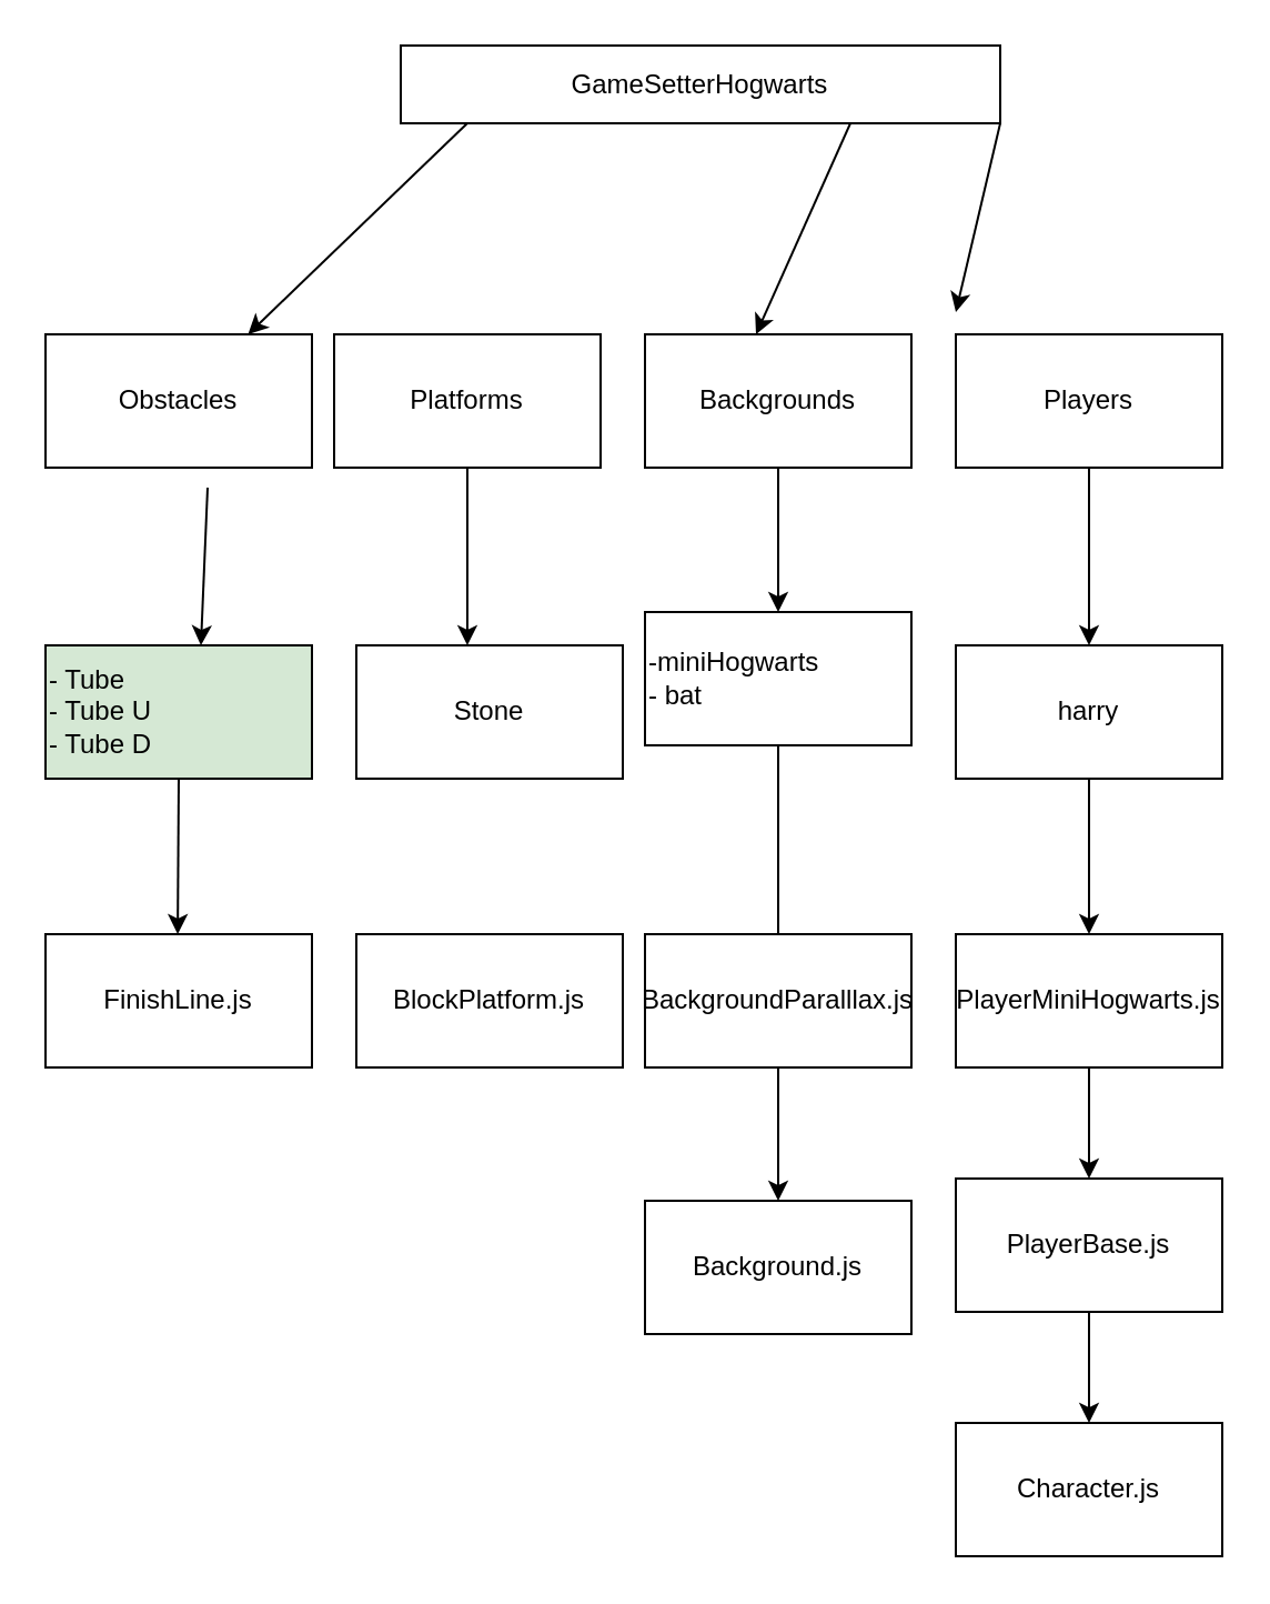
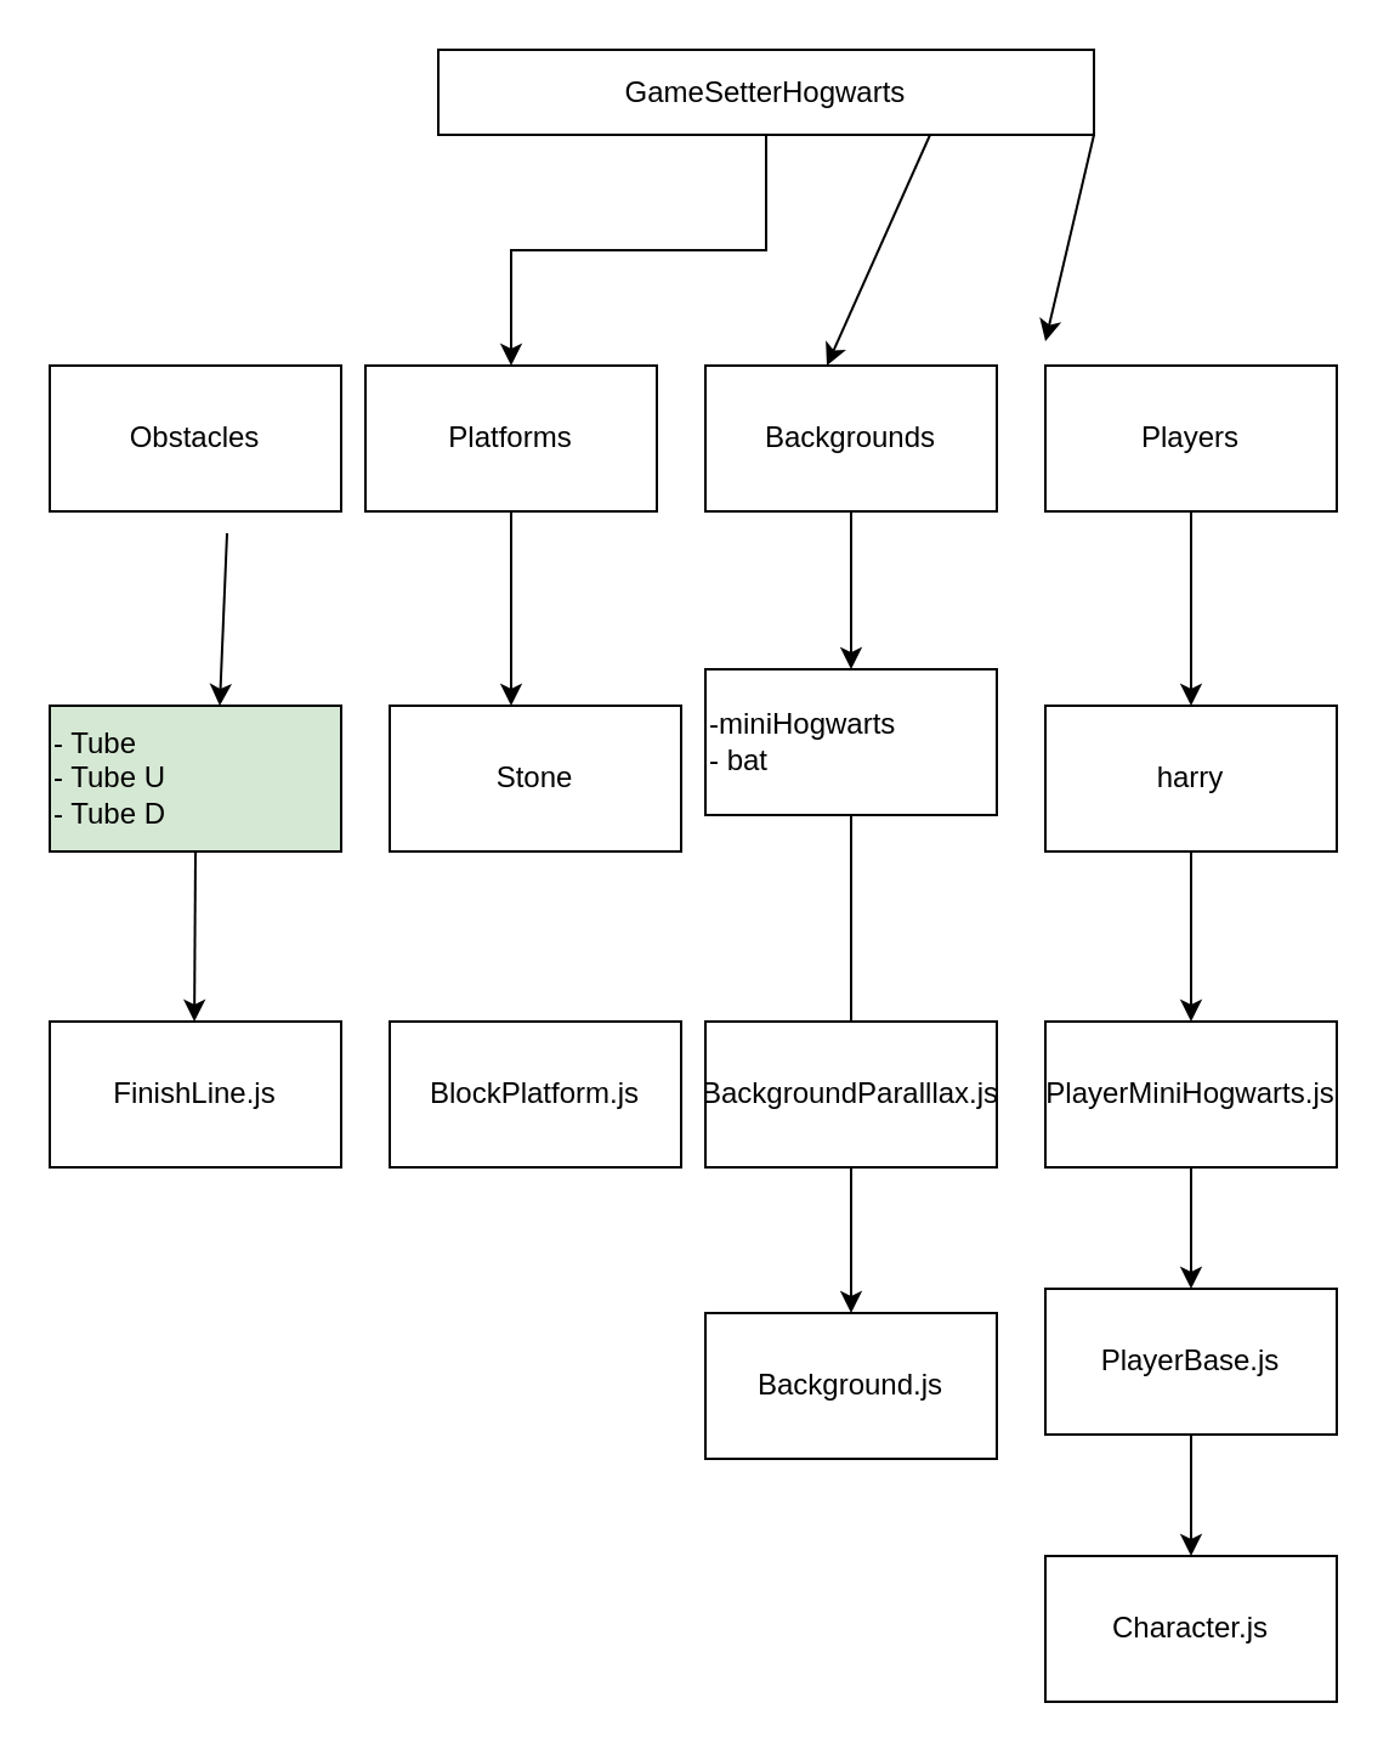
  <mxCell id="0" />
  <mxCell id="1" parent="0" />
+ <mxCell id="2" style="edgeStyle=orthogonalEdgeStyle;rounded=0;orthogonalLoop=1;jettySize=auto;html=1;exitX=0.5;exitY=1;exitDx=0;exitDy=0;" edge="1" parent="1" source="3" target="10"><mxGeometry relative="1" as="geometry"><mxPoint x="210.308" y="150" as="targetPoint" /></mxGeometry></mxCell>
  <mxCell id="3" value="GameSetterHogwarts" style="rounded=0;whiteSpace=wrap;html=1;" vertex="1" parent="1"><mxGeometry x="180" y="20" width="270" height="35" as="geometry" /></mxCell>
- <mxCell id="4" value="" style="endArrow=classic;html=1;rounded=0;exitX=0.111;exitY=1;exitDx=0;exitDy=0;exitPerimeter=0;" edge="1" parent="1" source="3" target="5"><mxGeometry width="50" height="50" relative="1" as="geometry"><mxPoint x="130" y="90" as="sourcePoint" /><mxPoint x="90" y="150" as="targetPoint" /></mxGeometry></mxCell>
  <mxCell id="5" value="Obstacles" style="rounded=0;whiteSpace=wrap;html=1;" vertex="1" parent="1"><mxGeometry x="20" y="150" width="120" height="60" as="geometry" /></mxCell>
  <mxCell id="6" value="" style="endArrow=classic;html=1;rounded=0;" edge="1" parent="1"><mxGeometry width="50" height="50" relative="1" as="geometry"><mxPoint x="93" y="219" as="sourcePoint" /><mxPoint x="90" y="290" as="targetPoint" /></mxGeometry></mxCell>
  <mxCell id="7" style="edgeStyle=orthogonalEdgeStyle;rounded=0;orthogonalLoop=1;jettySize=auto;html=1;exitX=0.5;exitY=1;exitDx=0;exitDy=0;" edge="1" parent="1" source="8"><mxGeometry relative="1" as="geometry"><mxPoint x="79.538" y="420" as="targetPoint" /></mxGeometry></mxCell>
  <mxCell id="8" value="- Tube&amp;nbsp;&lt;div&gt;- Tube U&lt;/div&gt;&lt;div&gt;- Tube D&lt;/div&gt;" style="rounded=0;whiteSpace=wrap;html=1;align=left;fillColor=#d5e8d4;" vertex="1" parent="1"><mxGeometry x="20" y="290" width="120" height="60" as="geometry" /></mxCell>
  <mxCell id="9" value="FinishLine.js" style="rounded=0;whiteSpace=wrap;html=1;" vertex="1" parent="1"><mxGeometry x="20" y="420" width="120" height="60" as="geometry" /></mxCell>
  <mxCell id="10" value="Platforms" style="rounded=0;whiteSpace=wrap;html=1;" vertex="1" parent="1"><mxGeometry x="149.998" y="150" width="120" height="60" as="geometry" /></mxCell>
  <mxCell id="11" value="" style="endArrow=classic;html=1;rounded=0;exitX=0.5;exitY=1;exitDx=0;exitDy=0;" edge="1" parent="1" source="10"><mxGeometry width="50" height="50" relative="1" as="geometry"><mxPoint x="220" y="350" as="sourcePoint" /><mxPoint x="210" y="290" as="targetPoint" /></mxGeometry></mxCell>
  <mxCell id="12" value="Stone" style="rounded=0;whiteSpace=wrap;html=1;" vertex="1" parent="1"><mxGeometry x="160" y="290" width="120" height="60" as="geometry" /></mxCell>
  <mxCell id="13" value="BlockPlatform.js" style="rounded=0;whiteSpace=wrap;html=1;" vertex="1" parent="1"><mxGeometry x="159.998" y="420" width="120" height="60" as="geometry" /></mxCell>
  <mxCell id="14" value="" style="endArrow=classic;html=1;rounded=0;exitX=0.75;exitY=1;exitDx=0;exitDy=0;" edge="1" parent="1" source="3"><mxGeometry width="50" height="50" relative="1" as="geometry"><mxPoint x="310" y="90" as="sourcePoint" /><mxPoint x="340" y="150" as="targetPoint" /></mxGeometry></mxCell>
  <mxCell id="15" style="edgeStyle=orthogonalEdgeStyle;rounded=0;orthogonalLoop=1;jettySize=auto;html=1;" edge="1" parent="1" source="16" target="18"><mxGeometry relative="1" as="geometry"><mxPoint x="350" y="290" as="targetPoint" /></mxGeometry></mxCell>
  <mxCell id="16" value="Backgrounds" style="rounded=0;whiteSpace=wrap;html=1;" vertex="1" parent="1"><mxGeometry x="290" y="150" width="120" height="60" as="geometry" /></mxCell>
  <mxCell id="17" style="edgeStyle=orthogonalEdgeStyle;rounded=0;orthogonalLoop=1;jettySize=auto;html=1;" edge="1" parent="1" source="18"><mxGeometry relative="1" as="geometry"><mxPoint x="350" y="430" as="targetPoint" /></mxGeometry></mxCell>
  <mxCell id="18" value="-miniHogwarts&lt;div&gt;- bat&lt;/div&gt;" style="rounded=0;whiteSpace=wrap;html=1;align=left;" vertex="1" parent="1"><mxGeometry x="290" y="275" width="120" height="60" as="geometry" /></mxCell>
  <mxCell id="19" style="edgeStyle=orthogonalEdgeStyle;rounded=0;orthogonalLoop=1;jettySize=auto;html=1;" edge="1" parent="1" source="20"><mxGeometry relative="1" as="geometry"><mxPoint x="350" y="540" as="targetPoint" /></mxGeometry></mxCell>
  <mxCell id="20" value="BackgroundParalllax.js" style="rounded=0;whiteSpace=wrap;html=1;" vertex="1" parent="1"><mxGeometry x="290" y="420" width="120" height="60" as="geometry" /></mxCell>
  <mxCell id="21" value="" style="endArrow=classic;html=1;rounded=0;exitX=1;exitY=1;exitDx=0;exitDy=0;" edge="1" parent="1" source="3"><mxGeometry width="50" height="50" relative="1" as="geometry"><mxPoint x="350" y="340" as="sourcePoint" /><mxPoint x="430" y="140" as="targetPoint" /></mxGeometry></mxCell>
  <mxCell id="22" style="edgeStyle=orthogonalEdgeStyle;rounded=0;orthogonalLoop=1;jettySize=auto;html=1;" edge="1" parent="1" source="23"><mxGeometry relative="1" as="geometry"><mxPoint x="490" y="290" as="targetPoint" /></mxGeometry></mxCell>
  <mxCell id="23" value="Players" style="rounded=0;whiteSpace=wrap;html=1;" vertex="1" parent="1"><mxGeometry x="430" y="150" width="120" height="60" as="geometry" /></mxCell>
  <mxCell id="24" style="edgeStyle=orthogonalEdgeStyle;rounded=0;orthogonalLoop=1;jettySize=auto;html=1;" edge="1" parent="1" source="25"><mxGeometry relative="1" as="geometry"><mxPoint x="490" y="420" as="targetPoint" /></mxGeometry></mxCell>
  <mxCell id="25" value="harry" style="rounded=0;whiteSpace=wrap;html=1;" vertex="1" parent="1"><mxGeometry x="430" y="290" width="120" height="60" as="geometry" /></mxCell>
  <mxCell id="26" style="edgeStyle=orthogonalEdgeStyle;rounded=0;orthogonalLoop=1;jettySize=auto;html=1;" edge="1" parent="1" source="27"><mxGeometry relative="1" as="geometry"><mxPoint x="490" y="530" as="targetPoint" /></mxGeometry></mxCell>
  <mxCell id="27" value="PlayerMiniHogwarts.js" style="rounded=0;whiteSpace=wrap;html=1;" vertex="1" parent="1"><mxGeometry x="430" y="420" width="120" height="60" as="geometry" /></mxCell>
  <mxCell id="28" style="edgeStyle=orthogonalEdgeStyle;rounded=0;orthogonalLoop=1;jettySize=auto;html=1;" edge="1" parent="1" source="29"><mxGeometry relative="1" as="geometry"><mxPoint x="490" y="640" as="targetPoint" /></mxGeometry></mxCell>
  <mxCell id="29" value="PlayerBase.js" style="rounded=0;whiteSpace=wrap;html=1;" vertex="1" parent="1"><mxGeometry x="430" y="530" width="120" height="60" as="geometry" /></mxCell>
  <mxCell id="30" value="Character.js" style="rounded=0;whiteSpace=wrap;html=1;" vertex="1" parent="1"><mxGeometry x="430" y="640" width="120" height="60" as="geometry" /></mxCell>
  <mxCell id="31" value="Background.js" style="rounded=0;whiteSpace=wrap;html=1;" vertex="1" parent="1"><mxGeometry x="290" y="540" width="120" height="60" as="geometry" /></mxCell>
